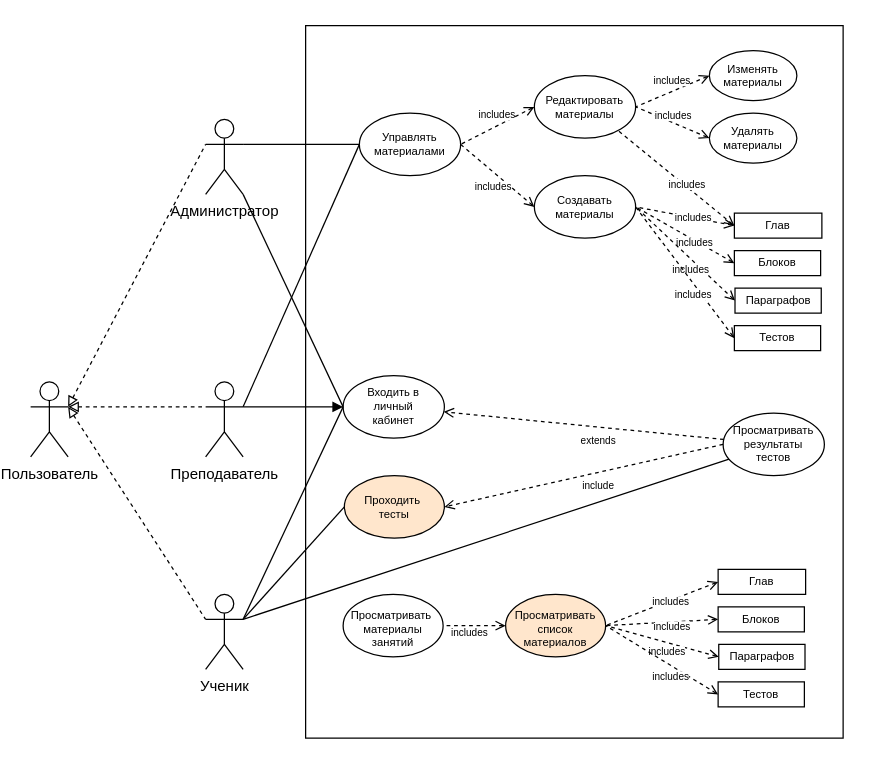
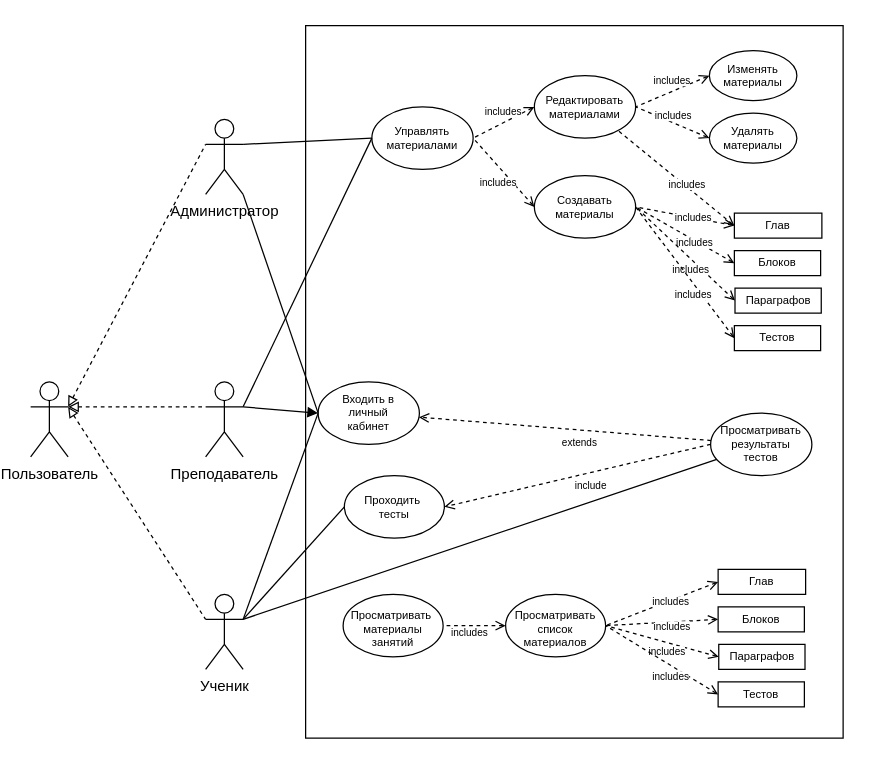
  <mxCell id="0" />
  <mxCell id="1" parent="0" />
  <mxCell id="2" value="" style="rounded=0;whiteSpace=wrap;html=1;movable=0;resizable=0;rotatable=0;deletable=0;editable=0;locked=1;connectable=0;" vertex="1" parent="1"><mxGeometry x="240" y="20" width="430" height="570" as="geometry" /></mxCell>
  <mxCell id="3" value="Пользователь" style="shape=umlActor;verticalLabelPosition=bottom;verticalAlign=top;html=1;outlineConnect=0;" vertex="1" parent="1"><mxGeometry x="20" y="305" width="30" height="60" as="geometry" /></mxCell>
  <mxCell id="4" value="Просматривать&amp;nbsp;&lt;br&gt;материалы&lt;br&gt;занятий" style="ellipse;whiteSpace=wrap;html=1;fontSize=9;align=center;spacing=2;spacingTop=5;" vertex="1" parent="1"><mxGeometry x="270" y="475" width="80" height="50" as="geometry" /></mxCell>
  <mxCell id="5" value="Администратор" style="shape=umlActor;verticalLabelPosition=bottom;verticalAlign=top;html=1;outlineConnect=0;" vertex="1" parent="1"><mxGeometry x="160" y="95" width="30" height="60" as="geometry" /></mxCell>
  <mxCell id="6" value="" style="endArrow=none;dashed=1;html=1;rounded=0;exitX=1;exitY=0.333;exitDx=0;exitDy=0;exitPerimeter=0;entryX=0;entryY=0.333;entryDx=0;entryDy=0;entryPerimeter=0;startArrow=block;startFill=0;strokeColor=default;align=center;verticalAlign=middle;fontFamily=Helvetica;fontSize=11;fontColor=default;labelBackgroundColor=default;" edge="1" parent="1" source="3" target="5"><mxGeometry width="50" height="50" relative="1" as="geometry"><mxPoint x="100" y="270" as="sourcePoint" /><mxPoint x="140" y="230" as="targetPoint" /></mxGeometry></mxCell>
  <mxCell id="7" value="Преподаватель" style="shape=umlActor;verticalLabelPosition=bottom;verticalAlign=top;html=1;outlineConnect=0;" vertex="1" parent="1"><mxGeometry x="160" y="305" width="30" height="60" as="geometry" /></mxCell>
  <mxCell id="8" value="Ученик" style="shape=umlActor;verticalLabelPosition=bottom;verticalAlign=top;html=1;outlineConnect=0;" vertex="1" parent="1"><mxGeometry x="160" y="475" width="30" height="60" as="geometry" /></mxCell>
  <mxCell id="9" value="" style="endArrow=none;dashed=1;html=1;rounded=0;entryX=0;entryY=0.333;entryDx=0;entryDy=0;entryPerimeter=0;startArrow=block;startFill=0;exitX=1;exitY=0.333;exitDx=0;exitDy=0;exitPerimeter=0;strokeColor=default;align=center;verticalAlign=middle;fontFamily=Helvetica;fontSize=11;fontColor=default;labelBackgroundColor=default;" edge="1" parent="1" source="3" target="7"><mxGeometry width="50" height="50" relative="1" as="geometry"><mxPoint x="70" y="330" as="sourcePoint" /><mxPoint x="160" y="70" as="targetPoint" /></mxGeometry></mxCell>
  <mxCell id="10" value="" style="endArrow=none;dashed=1;html=1;rounded=0;entryX=0;entryY=0.333;entryDx=0;entryDy=0;entryPerimeter=0;startArrow=block;startFill=0;exitX=1;exitY=0.333;exitDx=0;exitDy=0;exitPerimeter=0;" edge="1" parent="1" source="3" target="8"><mxGeometry width="50" height="50" relative="1" as="geometry"><mxPoint x="60" y="335" as="sourcePoint" /><mxPoint x="160" y="315" as="targetPoint" /></mxGeometry></mxCell>
  <mxCell id="11" value="" style="endArrow=none;html=1;rounded=0;exitX=1;exitY=0.333;exitDx=0;exitDy=0;exitPerimeter=0;" edge="1" parent="1" source="8" target="20"><mxGeometry width="50" height="50" relative="1" as="geometry"><mxPoint x="190" y="570" as="sourcePoint" /><mxPoint x="240" y="520" as="targetPoint" /></mxGeometry></mxCell>
- <mxCell id="12" value="Проходить&amp;nbsp;&lt;br&gt;тесты" style="ellipse;whiteSpace=wrap;html=1;fontSize=9;fillColor=#ffe6cc;" vertex="1" parent="1"><mxGeometry x="271" y="380" width="80" height="50" as="geometry" /></mxCell>
+ <mxCell id="12" value="Проходить&amp;nbsp;&lt;br&gt;тесты" style="ellipse;whiteSpace=wrap;html=1;fontSize=9;" vertex="1" parent="1"><mxGeometry x="271" y="380" width="80" height="50" as="geometry" /></mxCell>
  <mxCell id="13" value="" style="endArrow=none;html=1;rounded=0;exitX=1;exitY=0.333;exitDx=0;exitDy=0;exitPerimeter=0;entryX=0;entryY=0.5;entryDx=0;entryDy=0;" edge="1" parent="1" target="12" source="8"><mxGeometry width="50" height="50" relative="1" as="geometry"><mxPoint x="190" y="490" as="sourcePoint" /><mxPoint x="240" y="420" as="targetPoint" /></mxGeometry></mxCell>
- <mxCell id="14" value="Входить в&lt;br&gt;личный &lt;br&gt;кабинет" style="ellipse;whiteSpace=wrap;html=1;fontSize=9;" vertex="1" parent="1"><mxGeometry x="270" y="300" width="81" height="50" as="geometry" /></mxCell>
+ <mxCell id="14" value="Входить в&lt;br&gt;личный &lt;br&gt;кабинет" style="ellipse;whiteSpace=wrap;html=1;fontSize=9;" vertex="1" parent="1"><mxGeometry x="250" y="305" width="81" height="50" as="geometry" /></mxCell>
  <mxCell id="15" value="" style="endArrow=none;html=1;rounded=0;exitX=1;exitY=0.333;exitDx=0;exitDy=0;exitPerimeter=0;entryX=0;entryY=0.5;entryDx=0;entryDy=0;" edge="1" parent="1" source="8" target="14"><mxGeometry width="50" height="50" relative="1" as="geometry"><mxPoint x="200" y="600" as="sourcePoint" /><mxPoint x="279" y="565" as="targetPoint" /></mxGeometry></mxCell>
  <mxCell id="16" value="" style="endArrow=block;html=1;rounded=0;exitX=1;exitY=0.333;exitDx=0;exitDy=0;exitPerimeter=0;entryX=0;entryY=0.5;entryDx=0;entryDy=0;" edge="1" parent="1" source="7" target="14"><mxGeometry width="50" height="50" relative="1" as="geometry"><mxPoint x="200" y="600" as="sourcePoint" /><mxPoint x="279" y="505" as="targetPoint" /></mxGeometry></mxCell>
  <mxCell id="17" value="" style="endArrow=none;html=1;rounded=0;entryX=0;entryY=0.5;entryDx=0;entryDy=0;exitX=1;exitY=1;exitDx=0;exitDy=0;exitPerimeter=0;" edge="1" parent="1" source="5" target="14"><mxGeometry width="50" height="50" relative="1" as="geometry"><mxPoint x="210" y="180" as="sourcePoint" /><mxPoint x="279" y="505" as="targetPoint" /></mxGeometry></mxCell>
  <mxCell id="18" value="" style="rounded=0;orthogonalLoop=1;jettySize=auto;dashed=1;html=1;endArrow=open;startFill=0;startArrow=none;endFill=0;" edge="1" parent="1" source="20" target="14"><mxGeometry relative="1" as="geometry" /></mxCell>
  <mxCell id="19" value="extends" style="edgeLabel;html=1;align=center;verticalAlign=middle;resizable=0;points=[];fontSize=8;" vertex="1" connectable="0" parent="18"><mxGeometry x="-0.114" y="-1" relative="1" as="geometry"><mxPoint x="-2" y="11" as="offset" /></mxGeometry></mxCell>
- <mxCell id="20" value="Просматривать&lt;br&gt;результаты&lt;br&gt;тестов" style="ellipse;whiteSpace=wrap;html=1;fontSize=9;" vertex="1" parent="1"><mxGeometry x="574" y="330" width="81" height="50" as="geometry" /></mxCell>
- <mxCell id="21" value="Просматривать&lt;br&gt;список&lt;br&gt;материалов" style="ellipse;whiteSpace=wrap;html=1;fontSize=9;align=center;spacing=2;spacingTop=5;fillColor=#ffe6cc;" vertex="1" parent="1"><mxGeometry x="400" y="475" width="80" height="50" as="geometry" /></mxCell>
+ <mxCell id="20" value="Просматривать&lt;br&gt;результаты&lt;br&gt;тестов" style="ellipse;whiteSpace=wrap;html=1;fontSize=9;" vertex="1" parent="1"><mxGeometry x="564" y="330" width="81" height="50" as="geometry" /></mxCell>
+ <mxCell id="21" value="Просматривать&lt;br&gt;список&lt;br&gt;материалов" style="ellipse;whiteSpace=wrap;html=1;fontSize=9;align=center;spacing=2;spacingTop=5;" vertex="1" parent="1"><mxGeometry x="400" y="475" width="80" height="50" as="geometry" /></mxCell>
  <mxCell id="22" value="Глав" style="rounded=0;whiteSpace=wrap;html=1;strokeColor=default;align=center;verticalAlign=middle;spacingTop=0;spacing=2;fontFamily=Helvetica;fontSize=9;fontColor=default;fillColor=default;" vertex="1" parent="1"><mxGeometry x="570" y="455" width="70" height="20" as="geometry" /></mxCell>
  <mxCell id="23" value="Блоков&lt;span style=&quot;text-wrap-mode: nowrap; color: rgba(0, 0, 0, 0); font-family: monospace; font-size: 0px; text-align: start;&quot;&gt;%3CmxGraphModel%3E%3Croot%3E%3CmxCell%20id%3D%220%22%2F%3E%3CmxCell%20id%3D%221%22%20parent%3D%220%22%2F%3E%3CmxCell%20id%3D%222%22%20value%3D%22%D0%93%D0%BB%D0%B0%D0%B2%22%20style%3D%22ellipse%3BwhiteSpace%3Dwrap%3Bhtml%3D1%3BfontSize%3D9%3Balign%3Dcenter%3Bspacing%3D2%3BspacingTop%3D0%3B%22%20vertex%3D%221%22%20parent%3D%221%22%3E%3CmxGeometry%20x%3D%22460%22%20y%3D%22650%22%20width%3D%2250%22%20height%3D%2230%22%20as%3D%22geometry%22%2F%3E%3C%2FmxCell%3E%3C%2Froot%3E%3C%2FmxGraphModel%3E&lt;/span&gt;" style="rounded=0;whiteSpace=wrap;html=1;strokeColor=default;align=center;verticalAlign=middle;spacingTop=0;spacing=2;fontFamily=Helvetica;fontSize=9;fontColor=default;fillColor=default;" vertex="1" parent="1"><mxGeometry x="570" y="485" width="69" height="20" as="geometry" /></mxCell>
  <mxCell id="24" value="Параграфов" style="rounded=0;whiteSpace=wrap;html=1;strokeColor=default;align=center;verticalAlign=middle;spacingTop=0;spacing=2;fontFamily=Helvetica;fontSize=9;fontColor=default;fillColor=default;" vertex="1" parent="1"><mxGeometry x="570.5" y="515" width="69" height="20" as="geometry" /></mxCell>
  <mxCell id="25" value="Тестов" style="rounded=0;whiteSpace=wrap;html=1;strokeColor=default;align=center;verticalAlign=middle;spacingTop=0;spacing=2;fontFamily=Helvetica;fontSize=9;fontColor=default;fillColor=default;" vertex="1" parent="1"><mxGeometry x="570" y="545" width="69" height="20" as="geometry" /></mxCell>
  <mxCell id="26" value="" style="rounded=0;orthogonalLoop=1;jettySize=auto;dashed=1;html=1;endArrow=none;startFill=0;startArrow=open;exitX=0;exitY=0.5;exitDx=0;exitDy=0;entryX=1;entryY=0.5;entryDx=0;entryDy=0;" edge="1" parent="1" source="22" target="21"><mxGeometry relative="1" as="geometry"><mxPoint x="421.5" y="430" as="sourcePoint" /><mxPoint x="400.5" y="475" as="targetPoint" /></mxGeometry></mxCell>
  <mxCell id="27" value="includes" style="edgeLabel;html=1;align=center;verticalAlign=middle;resizable=0;points=[];fontSize=8;" vertex="1" connectable="0" parent="26"><mxGeometry x="-0.114" y="-1" relative="1" as="geometry"><mxPoint x="2" y="1" as="offset" /></mxGeometry></mxCell>
  <mxCell id="28" value="" style="rounded=0;orthogonalLoop=1;jettySize=auto;dashed=1;html=1;endArrow=none;startFill=0;startArrow=open;exitX=0;exitY=0.5;exitDx=0;exitDy=0;entryX=1;entryY=0.5;entryDx=0;entryDy=0;" edge="1" parent="1" source="23" target="21"><mxGeometry relative="1" as="geometry"><mxPoint x="431.5" y="440" as="sourcePoint" /><mxPoint x="380" y="485" as="targetPoint" /></mxGeometry></mxCell>
  <mxCell id="29" value="includes" style="edgeLabel;html=1;align=center;verticalAlign=middle;resizable=0;points=[];fontSize=8;" vertex="1" connectable="0" parent="28"><mxGeometry x="-0.114" y="-1" relative="1" as="geometry"><mxPoint x="2" y="4" as="offset" /></mxGeometry></mxCell>
  <mxCell id="30" value="" style="rounded=0;orthogonalLoop=1;jettySize=auto;dashed=1;html=1;endArrow=none;startFill=0;startArrow=open;exitX=0;exitY=0.5;exitDx=0;exitDy=0;entryX=1;entryY=0.5;entryDx=0;entryDy=0;" edge="1" parent="1" source="24" target="21"><mxGeometry relative="1" as="geometry"><mxPoint x="431" y="470" as="sourcePoint" /><mxPoint x="380" y="485" as="targetPoint" /></mxGeometry></mxCell>
  <mxCell id="31" value="includes" style="edgeLabel;html=1;align=center;verticalAlign=middle;resizable=0;points=[];fontSize=8;" vertex="1" connectable="0" parent="30"><mxGeometry x="-0.114" y="-1" relative="1" as="geometry"><mxPoint x="-2" y="8" as="offset" /></mxGeometry></mxCell>
  <mxCell id="32" value="" style="rounded=0;orthogonalLoop=1;jettySize=auto;dashed=1;html=1;endArrow=none;startFill=0;startArrow=open;exitX=0;exitY=0.5;exitDx=0;exitDy=0;entryX=1;entryY=0.5;entryDx=0;entryDy=0;" edge="1" parent="1" source="25" target="21"><mxGeometry relative="1" as="geometry"><mxPoint x="432" y="500" as="sourcePoint" /><mxPoint x="380" y="485" as="targetPoint" /></mxGeometry></mxCell>
  <mxCell id="33" value="includes" style="edgeLabel;html=1;align=center;verticalAlign=middle;resizable=0;points=[];fontSize=8;" vertex="1" connectable="0" parent="32"><mxGeometry x="-0.114" y="-1" relative="1" as="geometry"><mxPoint x="1" y="11" as="offset" /></mxGeometry></mxCell>
  <mxCell id="34" value="" style="rounded=0;orthogonalLoop=1;jettySize=auto;dashed=1;html=1;endArrow=none;startFill=0;startArrow=open;exitX=0;exitY=0.5;exitDx=0;exitDy=0;entryX=1;entryY=0.5;entryDx=0;entryDy=0;" edge="1" parent="1" source="21" target="4"><mxGeometry relative="1" as="geometry"><mxPoint x="431" y="530" as="sourcePoint" /><mxPoint x="380" y="485" as="targetPoint" /></mxGeometry></mxCell>
  <mxCell id="35" value="includes" style="edgeLabel;html=1;align=center;verticalAlign=middle;resizable=0;points=[];fontSize=8;" vertex="1" connectable="0" parent="34"><mxGeometry x="-0.114" y="-1" relative="1" as="geometry"><mxPoint x="-8" y="6" as="offset" /></mxGeometry></mxCell>
  <mxCell id="36" value="" style="rounded=0;orthogonalLoop=1;jettySize=auto;dashed=1;html=1;endArrow=open;startFill=0;startArrow=none;endFill=0;entryX=1;entryY=0.5;entryDx=0;entryDy=0;exitX=0;exitY=0.5;exitDx=0;exitDy=0;" edge="1" parent="1" source="20" target="12"><mxGeometry relative="1" as="geometry"><mxPoint x="400" y="335" as="sourcePoint" /><mxPoint x="361" y="335" as="targetPoint" /></mxGeometry></mxCell>
  <mxCell id="37" value="include" style="edgeLabel;html=1;align=center;verticalAlign=middle;resizable=0;points=[];fontSize=8;" vertex="1" connectable="0" parent="36"><mxGeometry x="-0.114" y="-1" relative="1" as="geometry"><mxPoint x="-2" y="11" as="offset" /></mxGeometry></mxCell>
- <mxCell id="38" value="Редактировать&lt;br&gt;материалы" style="ellipse;whiteSpace=wrap;html=1;fontSize=9;" vertex="1" parent="1"><mxGeometry x="423" y="60" width="81" height="50" as="geometry" /></mxCell>
+ <mxCell id="38" value="Редактировать&lt;br&gt;материалами" style="ellipse;whiteSpace=wrap;html=1;fontSize=9;" vertex="1" parent="1"><mxGeometry x="423" y="60" width="81" height="50" as="geometry" /></mxCell>
  <mxCell id="39" value="Создавать&lt;br&gt;материалы" style="ellipse;whiteSpace=wrap;html=1;fontSize=9;" vertex="1" parent="1"><mxGeometry x="423" y="140" width="81" height="50" as="geometry" /></mxCell>
  <mxCell id="40" value="Изменять&lt;br&gt;материалы" style="ellipse;whiteSpace=wrap;html=1;fontSize=9;" vertex="1" parent="1"><mxGeometry x="563" y="40" width="70" height="40" as="geometry" /></mxCell>
  <mxCell id="41" value="Удалять&lt;br&gt;материалы" style="ellipse;whiteSpace=wrap;html=1;fontSize=9;" vertex="1" parent="1"><mxGeometry x="563" y="90" width="70" height="40" as="geometry" /></mxCell>
- <mxCell id="42" value="Управлять&lt;br&gt;материалами" style="ellipse;whiteSpace=wrap;html=1;fontSize=9;" vertex="1" parent="1"><mxGeometry x="283" y="90" width="81" height="50" as="geometry" /></mxCell>
+ <mxCell id="42" value="Управлять&lt;br&gt;материалами" style="ellipse;whiteSpace=wrap;html=1;fontSize=9;" vertex="1" parent="1"><mxGeometry x="293" y="85" width="81" height="50" as="geometry" /></mxCell>
  <mxCell id="43" value="" style="rounded=0;orthogonalLoop=1;jettySize=auto;dashed=1;html=1;endArrow=none;startFill=0;startArrow=open;exitX=0;exitY=0.5;exitDx=0;exitDy=0;entryX=1;entryY=0.5;entryDx=0;entryDy=0;" edge="1" parent="1" source="38" target="42"><mxGeometry relative="1" as="geometry"><mxPoint x="390" y="145" as="sourcePoint" /><mxPoint x="340" y="145" as="targetPoint" /></mxGeometry></mxCell>
  <mxCell id="44" value="includes" style="edgeLabel;html=1;align=center;verticalAlign=middle;resizable=0;points=[];fontSize=8;" vertex="1" connectable="0" parent="43"><mxGeometry x="-0.114" y="-1" relative="1" as="geometry"><mxPoint x="-4" y="-7" as="offset" /></mxGeometry></mxCell>
  <mxCell id="45" value="" style="endArrow=none;html=1;rounded=0;entryX=0;entryY=0.5;entryDx=0;entryDy=0;exitX=1;exitY=0.333;exitDx=0;exitDy=0;exitPerimeter=0;" edge="1" parent="1" source="5" target="42"><mxGeometry width="50" height="50" relative="1" as="geometry"><mxPoint x="230" y="105" as="sourcePoint" /><mxPoint x="310" y="330" as="targetPoint" /></mxGeometry></mxCell>
  <mxCell id="46" value="" style="rounded=0;orthogonalLoop=1;jettySize=auto;dashed=1;html=1;endArrow=none;startFill=0;startArrow=open;exitX=0;exitY=0.5;exitDx=0;exitDy=0;entryX=1;entryY=0.5;entryDx=0;entryDy=0;" edge="1" parent="1" source="39" target="42"><mxGeometry relative="1" as="geometry"><mxPoint x="430" y="80" as="sourcePoint" /><mxPoint x="371" y="110" as="targetPoint" /></mxGeometry></mxCell>
  <mxCell id="47" value="includes" style="edgeLabel;html=1;align=center;verticalAlign=middle;resizable=0;points=[];fontSize=8;" vertex="1" connectable="0" parent="46"><mxGeometry x="-0.114" y="-1" relative="1" as="geometry"><mxPoint x="-8" y="6" as="offset" /></mxGeometry></mxCell>
  <mxCell id="48" value="" style="rounded=0;orthogonalLoop=1;jettySize=auto;dashed=1;html=1;endArrow=none;startFill=0;startArrow=open;exitX=0;exitY=0.5;exitDx=0;exitDy=0;entryX=1;entryY=0.5;entryDx=0;entryDy=0;" edge="1" parent="1" source="40" target="38"><mxGeometry relative="1" as="geometry"><mxPoint x="430" y="80" as="sourcePoint" /><mxPoint x="371" y="110" as="targetPoint" /></mxGeometry></mxCell>
  <mxCell id="49" value="includes" style="edgeLabel;html=1;align=center;verticalAlign=middle;resizable=0;points=[];fontSize=8;" vertex="1" connectable="0" parent="48"><mxGeometry x="-0.114" y="-1" relative="1" as="geometry"><mxPoint x="-4" y="-7" as="offset" /></mxGeometry></mxCell>
  <mxCell id="50" value="" style="rounded=0;orthogonalLoop=1;jettySize=auto;dashed=1;html=1;endArrow=none;startFill=0;startArrow=open;exitX=0;exitY=0.5;exitDx=0;exitDy=0;entryX=1;entryY=0.5;entryDx=0;entryDy=0;" edge="1" parent="1" source="41" target="38"><mxGeometry relative="1" as="geometry"><mxPoint x="570" y="55" as="sourcePoint" /><mxPoint x="511" y="80" as="targetPoint" /></mxGeometry></mxCell>
  <mxCell id="51" value="includes" style="edgeLabel;html=1;align=center;verticalAlign=middle;resizable=0;points=[];fontSize=8;" vertex="1" connectable="0" parent="50"><mxGeometry x="-0.114" y="-1" relative="1" as="geometry"><mxPoint x="-4" y="-7" as="offset" /></mxGeometry></mxCell>
  <mxCell id="52" value="Глав" style="rounded=0;whiteSpace=wrap;html=1;strokeColor=default;align=center;verticalAlign=middle;spacingTop=0;spacing=2;fontFamily=Helvetica;fontSize=9;fontColor=default;fillColor=default;" vertex="1" parent="1"><mxGeometry x="583" y="170" width="70" height="20" as="geometry" /></mxCell>
  <mxCell id="53" value="Блоков&lt;span style=&quot;text-wrap-mode: nowrap; color: rgba(0, 0, 0, 0); font-family: monospace; font-size: 0px; text-align: start;&quot;&gt;%3CmxGraphModel%3E%3Croot%3E%3CmxCell%20id%3D%220%22%2F%3E%3CmxCell%20id%3D%221%22%20parent%3D%220%22%2F%3E%3CmxCell%20id%3D%222%22%20value%3D%22%D0%93%D0%BB%D0%B0%D0%B2%22%20style%3D%22ellipse%3BwhiteSpace%3Dwrap%3Bhtml%3D1%3BfontSize%3D9%3Balign%3Dcenter%3Bspacing%3D2%3BspacingTop%3D0%3B%22%20vertex%3D%221%22%20parent%3D%221%22%3E%3CmxGeometry%20x%3D%22460%22%20y%3D%22650%22%20width%3D%2250%22%20height%3D%2230%22%20as%3D%22geometry%22%2F%3E%3C%2FmxCell%3E%3C%2Froot%3E%3C%2FmxGraphModel%3E&lt;/span&gt;" style="rounded=0;whiteSpace=wrap;html=1;strokeColor=default;align=center;verticalAlign=middle;spacingTop=0;spacing=2;fontFamily=Helvetica;fontSize=9;fontColor=default;fillColor=default;" vertex="1" parent="1"><mxGeometry x="583" y="200" width="69" height="20" as="geometry" /></mxCell>
  <mxCell id="54" value="Параграфов" style="rounded=0;whiteSpace=wrap;html=1;strokeColor=default;align=center;verticalAlign=middle;spacingTop=0;spacing=2;fontFamily=Helvetica;fontSize=9;fontColor=default;fillColor=default;" vertex="1" parent="1"><mxGeometry x="583.5" y="230" width="69" height="20" as="geometry" /></mxCell>
  <mxCell id="55" value="Тестов" style="rounded=0;whiteSpace=wrap;html=1;strokeColor=default;align=center;verticalAlign=middle;spacingTop=0;spacing=2;fontFamily=Helvetica;fontSize=9;fontColor=default;fillColor=default;" vertex="1" parent="1"><mxGeometry x="583" y="260" width="69" height="20" as="geometry" /></mxCell>
  <mxCell id="56" value="" style="rounded=0;orthogonalLoop=1;jettySize=auto;dashed=1;html=1;endArrow=none;startFill=0;startArrow=open;exitX=0;exitY=0.5;exitDx=0;exitDy=0;entryX=1;entryY=0.5;entryDx=0;entryDy=0;" edge="1" parent="1" source="52" target="39"><mxGeometry relative="1" as="geometry"><mxPoint x="421.5" y="40" as="sourcePoint" /><mxPoint x="490" y="200" as="targetPoint" /></mxGeometry></mxCell>
  <mxCell id="57" value="includes" style="edgeLabel;html=1;align=center;verticalAlign=middle;resizable=0;points=[];fontSize=8;" vertex="1" connectable="0" parent="56"><mxGeometry x="-0.114" y="-1" relative="1" as="geometry"><mxPoint x="2" y="1" as="offset" /></mxGeometry></mxCell>
  <mxCell id="58" value="" style="rounded=0;orthogonalLoop=1;jettySize=auto;dashed=1;html=1;endArrow=none;startFill=0;startArrow=open;exitX=0;exitY=0.5;exitDx=0;exitDy=0;entryX=1;entryY=0.5;entryDx=0;entryDy=0;" edge="1" parent="1" source="53" target="39"><mxGeometry relative="1" as="geometry"><mxPoint x="431.5" y="50" as="sourcePoint" /><mxPoint x="490" y="200" as="targetPoint" /></mxGeometry></mxCell>
  <mxCell id="59" value="includes" style="edgeLabel;html=1;align=center;verticalAlign=middle;resizable=0;points=[];fontSize=8;" vertex="1" connectable="0" parent="58"><mxGeometry x="-0.114" y="-1" relative="1" as="geometry"><mxPoint x="2" y="4" as="offset" /></mxGeometry></mxCell>
  <mxCell id="60" value="" style="rounded=0;orthogonalLoop=1;jettySize=auto;dashed=1;html=1;endArrow=none;startFill=0;startArrow=open;exitX=0;exitY=0.5;exitDx=0;exitDy=0;entryX=1;entryY=0.5;entryDx=0;entryDy=0;" edge="1" parent="1" source="54" target="39"><mxGeometry relative="1" as="geometry"><mxPoint x="431" y="80" as="sourcePoint" /><mxPoint x="490" y="200" as="targetPoint" /></mxGeometry></mxCell>
  <mxCell id="61" value="includes" style="edgeLabel;html=1;align=center;verticalAlign=middle;resizable=0;points=[];fontSize=8;" vertex="1" connectable="0" parent="60"><mxGeometry x="-0.114" y="-1" relative="1" as="geometry"><mxPoint x="-2" y="8" as="offset" /></mxGeometry></mxCell>
  <mxCell id="62" value="" style="rounded=0;orthogonalLoop=1;jettySize=auto;dashed=1;html=1;endArrow=none;startFill=0;startArrow=open;exitX=0;exitY=0.5;exitDx=0;exitDy=0;entryX=1;entryY=0.5;entryDx=0;entryDy=0;" edge="1" parent="1" source="55" target="39"><mxGeometry relative="1" as="geometry"><mxPoint x="432" y="110" as="sourcePoint" /><mxPoint x="490" y="200" as="targetPoint" /></mxGeometry></mxCell>
  <mxCell id="63" value="includes" style="edgeLabel;html=1;align=center;verticalAlign=middle;resizable=0;points=[];fontSize=8;" vertex="1" connectable="0" parent="62"><mxGeometry x="-0.114" y="-1" relative="1" as="geometry"><mxPoint x="1" y="11" as="offset" /></mxGeometry></mxCell>
  <mxCell id="64" value="" style="rounded=0;orthogonalLoop=1;jettySize=auto;dashed=1;html=1;endArrow=none;startFill=0;startArrow=open;exitX=0;exitY=0.5;exitDx=0;exitDy=0;entryX=0.821;entryY=0.872;entryDx=0;entryDy=0;entryPerimeter=0;" edge="1" parent="1" source="52" target="38"><mxGeometry relative="1" as="geometry"><mxPoint x="590" y="175" as="sourcePoint" /><mxPoint x="511" y="160" as="targetPoint" /></mxGeometry></mxCell>
  <mxCell id="65" value="includes" style="edgeLabel;html=1;align=center;verticalAlign=middle;resizable=0;points=[];fontSize=8;" vertex="1" connectable="0" parent="64"><mxGeometry x="-0.114" y="-1" relative="1" as="geometry"><mxPoint x="2" y="1" as="offset" /></mxGeometry></mxCell>
  <mxCell id="66" value="" style="endArrow=none;html=1;rounded=0;exitX=1;exitY=0.333;exitDx=0;exitDy=0;exitPerimeter=0;entryX=0;entryY=0.5;entryDx=0;entryDy=0;" edge="1" parent="1" source="7" target="42"><mxGeometry width="50" height="50" relative="1" as="geometry"><mxPoint x="190" y="299.6" as="sourcePoint" /><mxPoint x="270" y="299.6" as="targetPoint" /></mxGeometry></mxCell>
